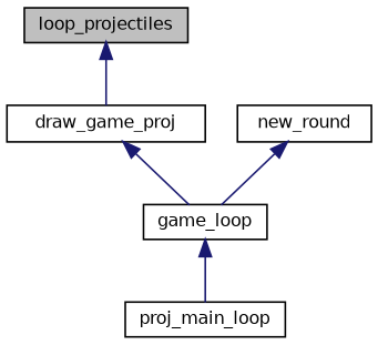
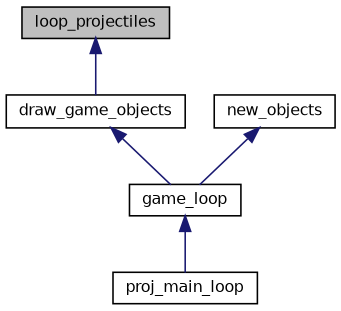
  digraph {
    rankdir=TB
    node [color=black fillcolor=white fontname=Helvetica fontsize=10 shape=record style=filled]
    edge [color=midnightblue dir=back fontname=Helvetica fontsize=10 labelfontname=Helvetica labelfontsize=10 style=solid]
    n1 [fillcolor=grey75 fontcolor=black height=0.2 label=loop_projectiles width=0.4]
-   n2 [height=0.2 label=draw_game_proj width=0.4]
+   n2 [height=0.2 label=draw_game_objects width=0.4]
    n3 [height=0.2 label=game_loop width=0.4]
    n4 [height=0.2 label=proj_main_loop width=0.4]
-   n5 [height=0.2 label=new_round width=0.4]
+   n5 [height=0.2 label=new_objects width=0.4]
    n1 -> n2
    n2 -> n3
    n3 -> n4
    n5 -> n3
  }
